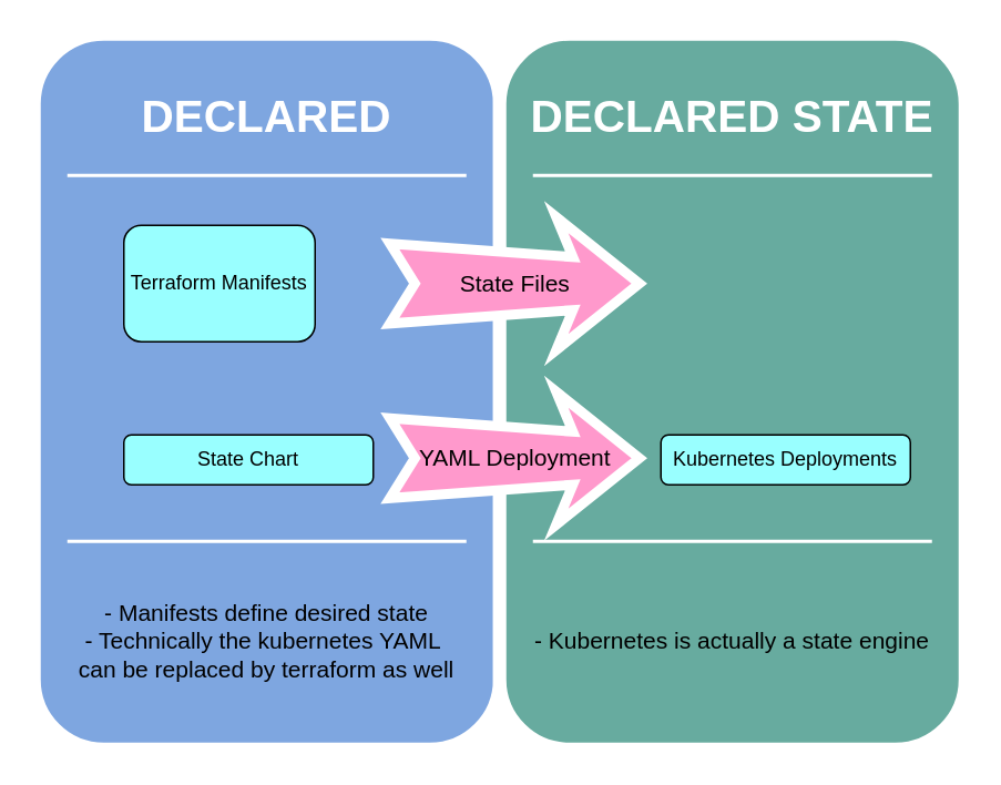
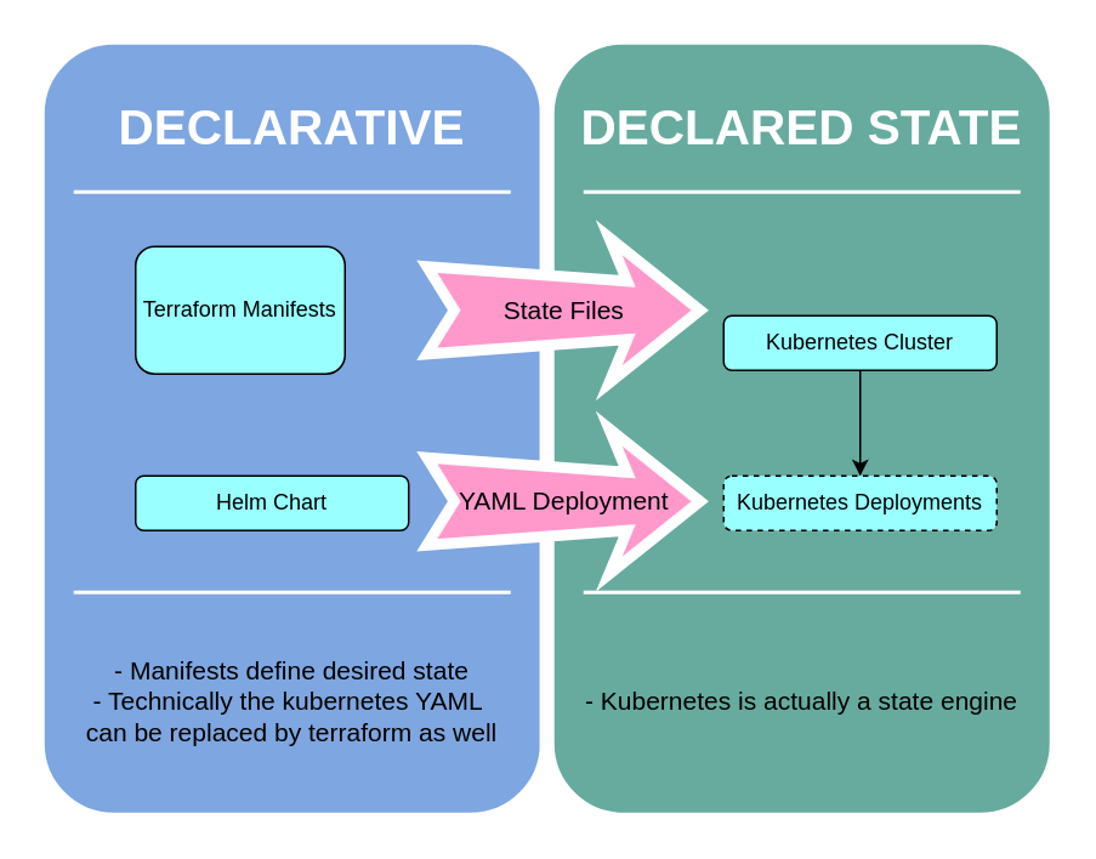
  <mxCell id="0" />
  <mxCell id="1" parent="0" />
  <mxCell id="2" value="" style="whiteSpace=wrap;html=1;rounded=1;shadow=0;strokeWidth=8;fontSize=20;align=center;strokeColor=#FFFFFF;fillColor=#7EA6E0;" parent="1" vertex="1"><mxGeometry x="20" y="20" width="280" height="430" as="geometry" /></mxCell>
- <mxCell id="3" value="DECLARED" style="text;html=1;strokeColor=none;fillColor=none;align=center;verticalAlign=middle;whiteSpace=wrap;rounded=0;shadow=0;fontSize=27;fontColor=#FFFFFF;fontStyle=1" parent="1" vertex="1"><mxGeometry x="20" y="40" width="280" height="60" as="geometry" /></mxCell>
+ <mxCell id="3" value="DECLARATIVE" style="text;html=1;strokeColor=none;fillColor=none;align=center;verticalAlign=middle;whiteSpace=wrap;rounded=0;shadow=0;fontSize=27;fontColor=#FFFFFF;fontStyle=1" parent="1" vertex="1"><mxGeometry x="20" y="40" width="280" height="60" as="geometry" /></mxCell>
  <mxCell id="4" value="- Manifests define desired state&lt;br&gt;- Technically the kubernetes YAML&amp;nbsp;&lt;br&gt;can be replaced by terraform as well" style="text;html=1;strokeColor=none;fillColor=none;align=center;verticalAlign=middle;whiteSpace=wrap;rounded=0;shadow=0;fontSize=14;fontColor=#000000;" parent="1" vertex="1"><mxGeometry x="20" y="340" width="280" height="90" as="geometry" /></mxCell>
  <mxCell id="5" value="" style="line;strokeWidth=2;html=1;rounded=0;shadow=0;fontSize=27;align=center;fillColor=none;strokeColor=#FFFFFF;" parent="1" vertex="1"><mxGeometry x="40" y="100" width="240" height="10" as="geometry" /></mxCell>
  <mxCell id="6" value="" style="line;strokeWidth=2;html=1;rounded=0;shadow=0;fontSize=27;align=center;fillColor=none;strokeColor=#FFFFFF;" parent="1" vertex="1"><mxGeometry x="40" y="320" width="240" height="10" as="geometry" /></mxCell>
  <mxCell id="7" value="" style="whiteSpace=wrap;html=1;rounded=1;shadow=0;strokeWidth=8;fontSize=20;align=center;strokeColor=#FFFFFF;fillColor=#67AB9F;" parent="1" vertex="1"><mxGeometry x="300" y="20" width="280" height="430" as="geometry" /></mxCell>
  <mxCell id="8" value="DECLARED STATE" style="text;html=1;strokeColor=none;fillColor=none;align=center;verticalAlign=middle;whiteSpace=wrap;rounded=0;shadow=0;fontSize=27;fontColor=#FFFFFF;fontStyle=1" parent="1" vertex="1"><mxGeometry x="300" y="40" width="280" height="60" as="geometry" /></mxCell>
  <mxCell id="9" value="- Kubernetes is actually a state engine&lt;br&gt;" style="text;html=1;strokeColor=none;fillColor=none;align=center;verticalAlign=middle;whiteSpace=wrap;rounded=0;shadow=0;fontSize=14;fontColor=#000000;" parent="1" vertex="1"><mxGeometry x="300" y="340" width="280" height="90" as="geometry" /></mxCell>
  <mxCell id="10" value="" style="line;strokeWidth=2;html=1;rounded=0;shadow=0;fontSize=27;align=center;fillColor=none;strokeColor=#FFFFFF;" parent="1" vertex="1"><mxGeometry x="320" y="100" width="240" height="10" as="geometry" /></mxCell>
  <mxCell id="11" value="" style="line;strokeWidth=2;html=1;rounded=0;shadow=0;fontSize=27;align=center;fillColor=none;strokeColor=#FFFFFF;" parent="1" vertex="1"><mxGeometry x="320" y="320" width="240" height="10" as="geometry" /></mxCell>
  <mxCell id="12" value="&lt;span&gt;&lt;font color=&quot;#000000&quot;&gt;State Files&lt;/font&gt;&lt;/span&gt;" style="html=1;shadow=0;align=center;verticalAlign=middle;shape=mxgraph.arrows2.stylisedArrow;dy=0.6;dx=40;notch=15;feather=0.4;rounded=0;strokeWidth=6;fontSize=14;strokeColor=#FFFFFF;fontColor=#FFFFFF;fillColor=#FF99CC;" parent="1" vertex="1"><mxGeometry x="234" y="130" width="150" height="80" as="geometry" /></mxCell>
- <mxCell id="15" value="Kubernetes Deployments" style="rounded=1;whiteSpace=wrap;html=1;fillColor=#99FFFF;fontColor=#000000;" parent="1" vertex="1"><mxGeometry x="397" y="261" width="150" height="30" as="geometry" /></mxCell>
+ <mxCell id="13" style="edgeStyle=orthogonalEdgeStyle;rounded=0;orthogonalLoop=1;jettySize=auto;html=1;exitX=0.5;exitY=1;exitDx=0;exitDy=0;entryX=0.5;entryY=0;entryDx=0;entryDy=0;" parent="1" source="14" target="15" edge="1"><mxGeometry relative="1" as="geometry" /></mxCell>
+ <mxCell id="14" value="Kubernetes Cluster" style="rounded=1;whiteSpace=wrap;html=1;fillColor=#99FFFF;fontColor=#000000;" parent="1" vertex="1"><mxGeometry x="397" y="173" width="150" height="30" as="geometry" /></mxCell>
+ <mxCell id="15" value="Kubernetes Deployments" style="rounded=1;whiteSpace=wrap;html=1;fillColor=#99FFFF;fontColor=#000000;dashed=1;" parent="1" vertex="1"><mxGeometry x="397" y="261" width="150" height="30" as="geometry" /></mxCell>
  <mxCell id="16" value="Terraform Manifests" style="rounded=1;whiteSpace=wrap;html=1;fillColor=#99FFFF;fontColor=#000000;" parent="1" vertex="1"><mxGeometry x="74" y="135" width="115" height="70" as="geometry" /></mxCell>
- <mxCell id="17" value="State Chart" style="rounded=1;whiteSpace=wrap;html=1;fillColor=#99FFFF;fontColor=#000000;" parent="1" vertex="1"><mxGeometry x="74" y="261" width="150" height="30" as="geometry" /></mxCell>
+ <mxCell id="17" value="Helm Chart" style="rounded=1;whiteSpace=wrap;html=1;fillColor=#99FFFF;fontColor=#000000;" parent="1" vertex="1"><mxGeometry x="74" y="261" width="150" height="30" as="geometry" /></mxCell>
  <mxCell id="18" value="&lt;font color=&quot;#000000&quot;&gt;YAML Deployment&lt;/font&gt;" style="html=1;shadow=0;align=center;verticalAlign=middle;shape=mxgraph.arrows2.stylisedArrow;dy=0.6;dx=40;notch=15;feather=0.4;rounded=0;strokeWidth=6;fontSize=14;strokeColor=#FFFFFF;fontColor=#FFFFFF;fillColor=#FF99CC;" parent="1" vertex="1"><mxGeometry x="234" y="235" width="150" height="80" as="geometry" /></mxCell>
